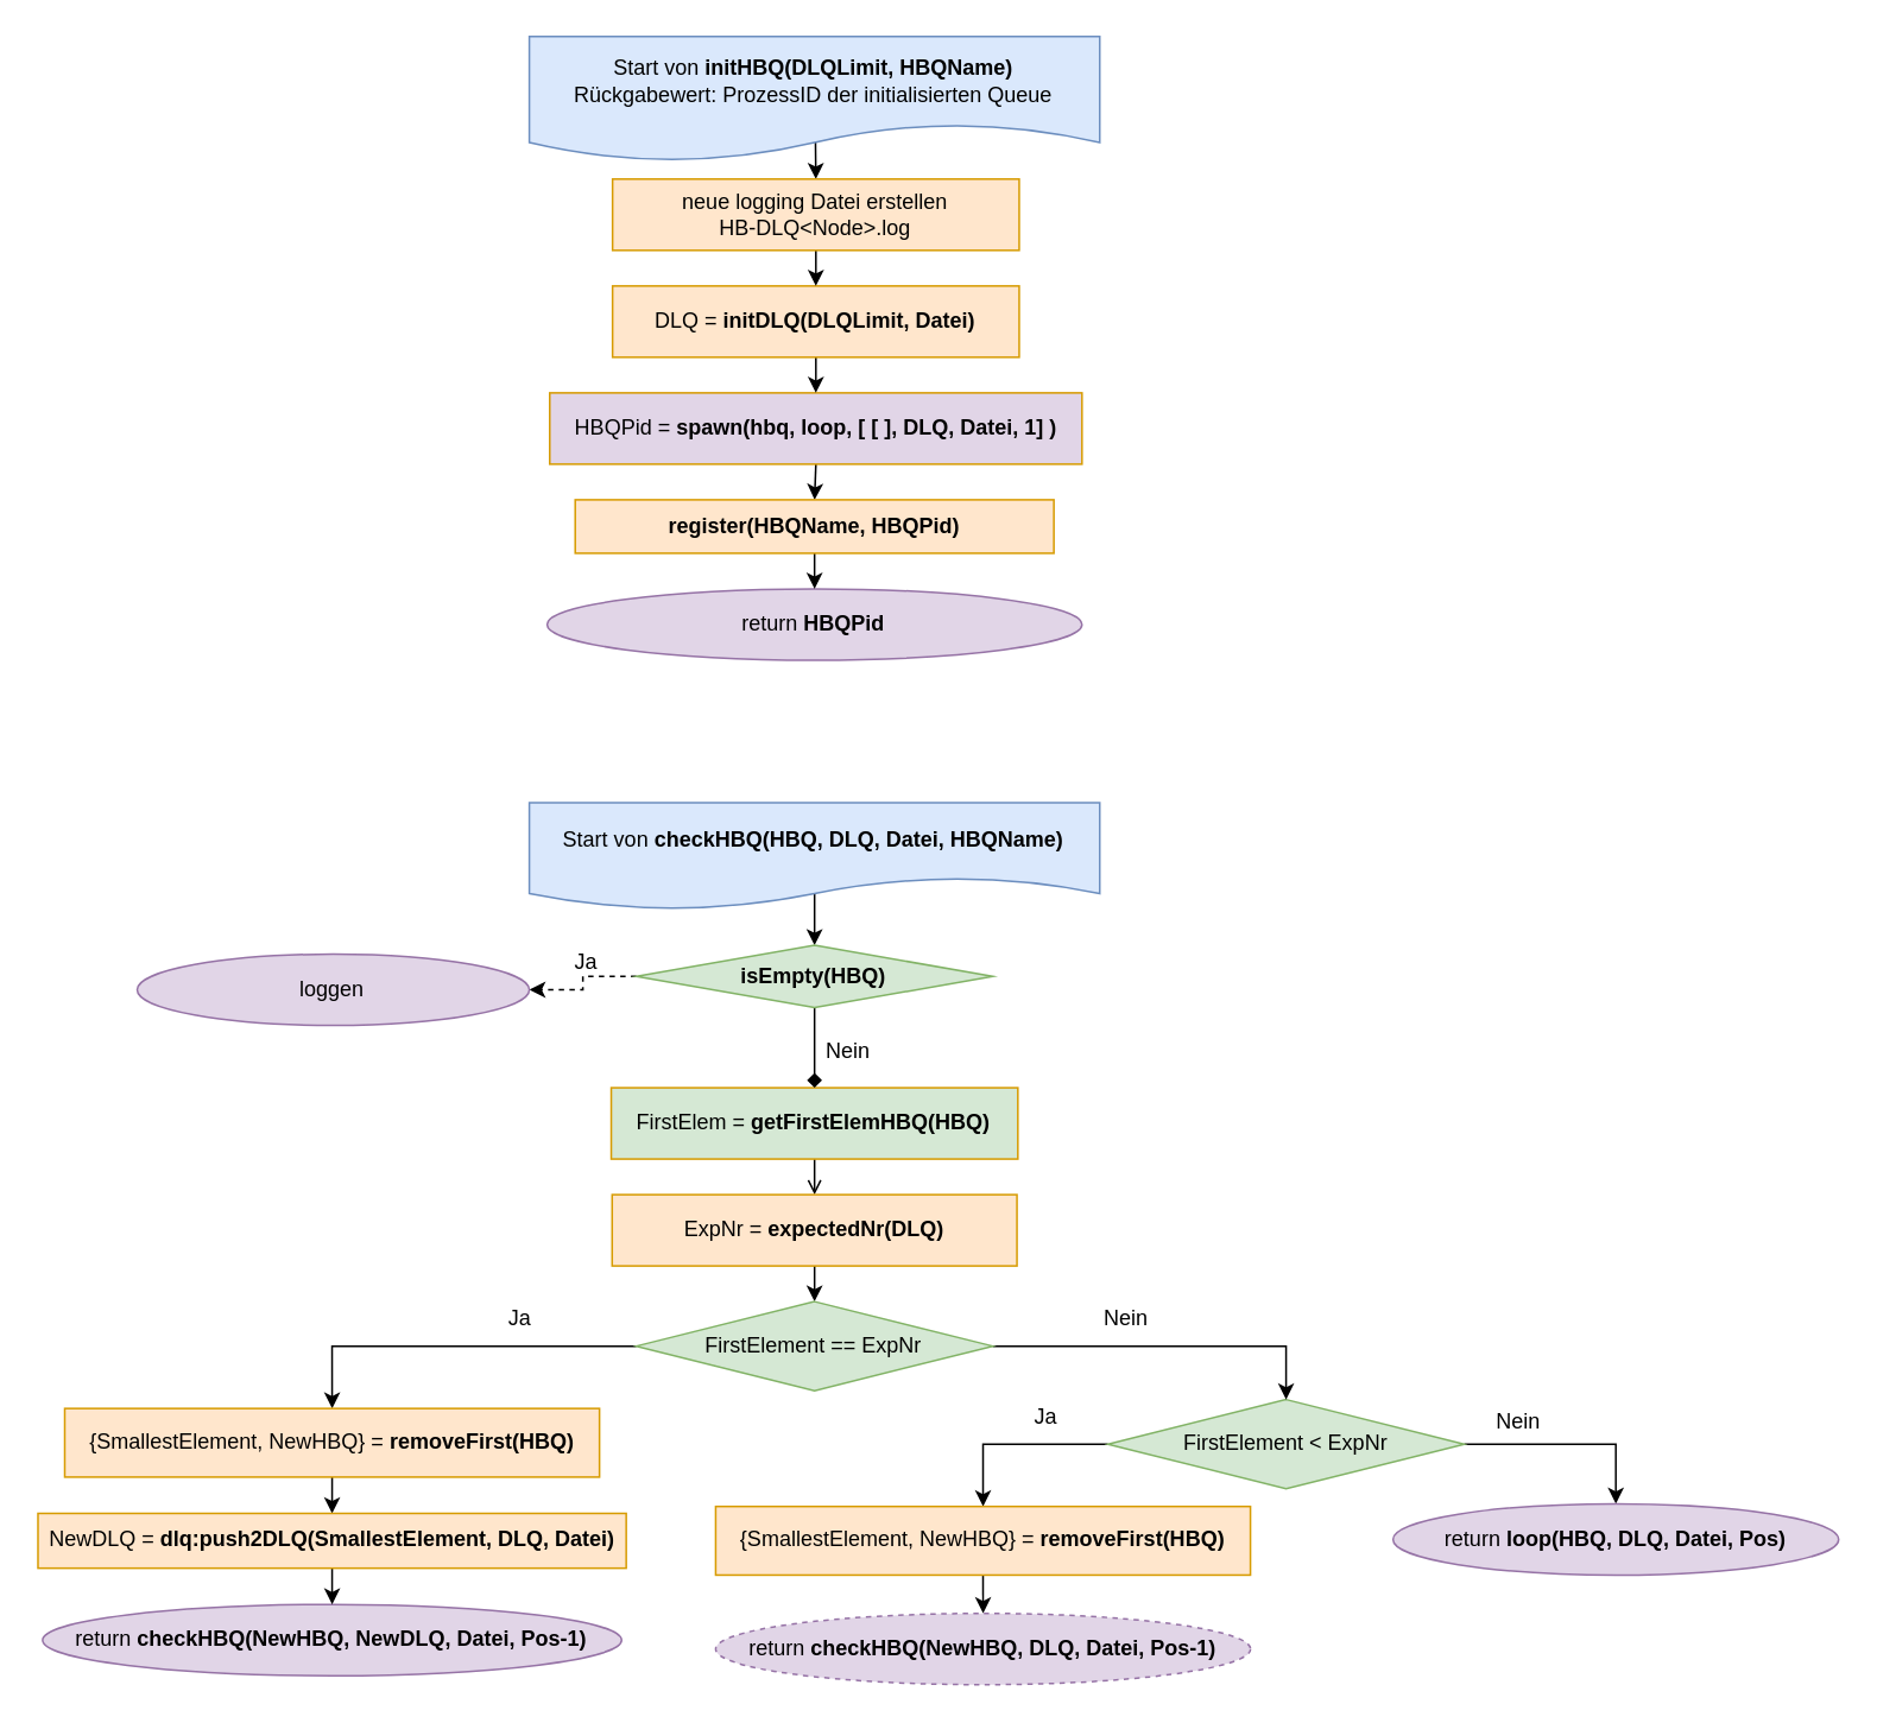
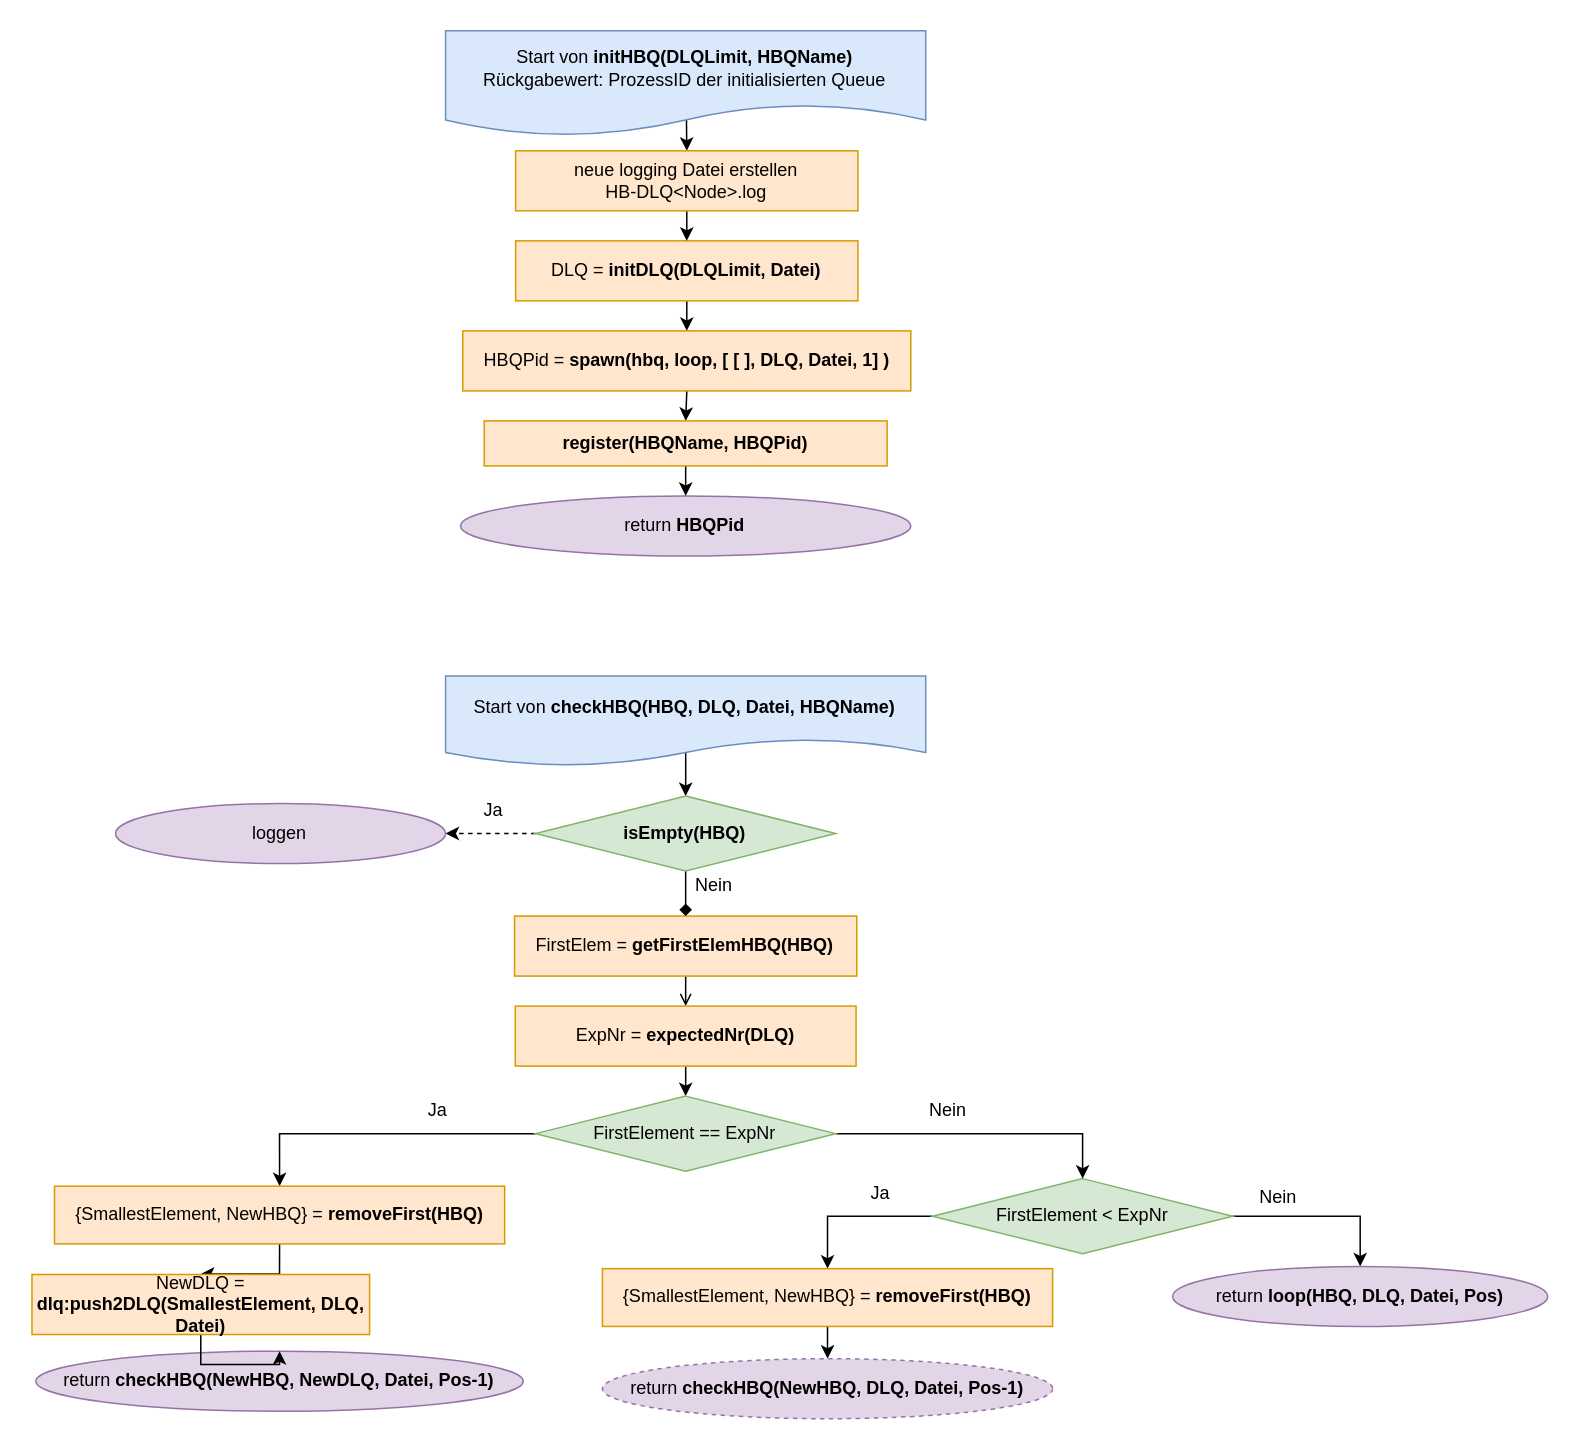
  <mxCell id="0" />
  <mxCell id="1" parent="0" />
  <mxCell id="2" style="edgeStyle=orthogonalEdgeStyle;rounded=0;orthogonalLoop=1;jettySize=auto;html=1;exitX=0.5;exitY=0;exitDx=0;exitDy=0;entryX=0.5;entryY=0;entryDx=0;entryDy=0;" parent="1" source="3" target="12" edge="1"><mxGeometry relative="1" as="geometry"><Array as="points"><mxPoint x="457" y="30" /></Array><mxPoint x="456.5" y="110.007" as="targetPoint" /></mxGeometry></mxCell>
  <mxCell id="3" value="Start von &lt;b&gt;initHBQ(DLQLimit, HBQName)&lt;/b&gt;&lt;br&gt;Rückgabewert: ProzessID der initialisierten Queue" style="shape=document;whiteSpace=wrap;html=1;boundedLbl=1;fillColor=#dae8fc;strokeColor=#6c8ebf;" parent="1" vertex="1"><mxGeometry x="296.47" y="20" width="320" height="70" as="geometry" /></mxCell>
  <mxCell id="4" value="return &lt;b&gt;HBQPid&lt;/b&gt;" style="ellipse;whiteSpace=wrap;html=1;rounded=0;fillColor=#e1d5e7;strokeColor=#9673a6;" parent="1" vertex="1"><mxGeometry x="306.44" y="330" width="300.06" height="40" as="geometry" /></mxCell>
  <mxCell id="5" style="edgeStyle=orthogonalEdgeStyle;rounded=0;orthogonalLoop=1;jettySize=auto;html=1;exitX=0.5;exitY=1;exitDx=0;exitDy=0;entryX=0.5;entryY=0;entryDx=0;entryDy=0;" parent="1" source="6" target="8" edge="1"><mxGeometry relative="1" as="geometry"><mxPoint x="456" y="300" as="targetPoint" /></mxGeometry></mxCell>
- <mxCell id="6" value="HBQPid =&amp;nbsp;&lt;b&gt;spawn(hbq, loop, [ [ ], DLQ, Datei, 1] )&lt;/b&gt;" style="rounded=0;whiteSpace=wrap;html=1;fillColor=#e1d5e7;strokeColor=#d79b00;" parent="1" vertex="1"><mxGeometry x="307.92" y="220" width="298.59" height="40" as="geometry" /></mxCell>
+ <mxCell id="6" value="HBQPid =&amp;nbsp;&lt;b&gt;spawn(hbq, loop, [ [ ], DLQ, Datei, 1] )&lt;/b&gt;" style="rounded=0;whiteSpace=wrap;html=1;fillColor=#ffe6cc;strokeColor=#d79b00;" parent="1" vertex="1"><mxGeometry x="307.92" y="220" width="298.59" height="40" as="geometry" /></mxCell>
  <mxCell id="7" style="edgeStyle=orthogonalEdgeStyle;rounded=0;orthogonalLoop=1;jettySize=auto;html=1;exitX=0.5;exitY=1;exitDx=0;exitDy=0;entryX=0.5;entryY=0;entryDx=0;entryDy=0;" parent="1" source="8" target="4" edge="1"><mxGeometry relative="1" as="geometry" /></mxCell>
  <mxCell id="8" value="&lt;b&gt;register(HBQName, HBQPid)&lt;/b&gt;" style="rounded=0;whiteSpace=wrap;html=1;fillColor=#ffe6cc;strokeColor=#d79b00;" parent="1" vertex="1"><mxGeometry x="322.21" y="280" width="268.53" height="30" as="geometry" /></mxCell>
  <mxCell id="9" style="edgeStyle=orthogonalEdgeStyle;rounded=0;orthogonalLoop=1;jettySize=auto;html=1;exitX=0.5;exitY=1;exitDx=0;exitDy=0;entryX=0.5;entryY=0;entryDx=0;entryDy=0;" parent="1" source="10" target="6" edge="1"><mxGeometry relative="1" as="geometry" /></mxCell>
  <mxCell id="10" value="DLQ = &lt;b&gt;initDLQ(DLQLimit, Datei)&lt;/b&gt;" style="rounded=0;whiteSpace=wrap;html=1;fillColor=#ffe6cc;strokeColor=#d79b00;" parent="1" vertex="1"><mxGeometry x="343.16" y="160" width="228.12" height="40" as="geometry" /></mxCell>
  <mxCell id="11" style="edgeStyle=orthogonalEdgeStyle;rounded=0;orthogonalLoop=1;jettySize=auto;html=1;exitX=0.5;exitY=1;exitDx=0;exitDy=0;entryX=0.5;entryY=0;entryDx=0;entryDy=0;" parent="1" source="12" target="10" edge="1"><mxGeometry relative="1" as="geometry" /></mxCell>
  <mxCell id="12" value="neue logging Datei erstellen&lt;br&gt;HB-DLQ&amp;lt;Node&amp;gt;.log" style="rounded=0;whiteSpace=wrap;html=1;fillColor=#ffe6cc;strokeColor=#d79b00;" parent="1" vertex="1"><mxGeometry x="343.16" y="100" width="228.12" height="40" as="geometry" /></mxCell>
  <mxCell id="13" style="edgeStyle=orthogonalEdgeStyle;rounded=0;orthogonalLoop=1;jettySize=auto;html=1;exitX=0.5;exitY=0;exitDx=0;exitDy=0;entryX=0.5;entryY=0;entryDx=0;entryDy=0;" edge="1" parent="1" source="14" target="25"><mxGeometry relative="1" as="geometry"><Array as="points"><mxPoint x="457" y="530" /></Array></mxGeometry></mxCell>
  <mxCell id="14" value="Start von &lt;b&gt;checkHBQ(HBQ, DLQ, Datei, HBQName)&lt;/b&gt;" style="shape=document;whiteSpace=wrap;html=1;boundedLbl=1;fillColor=#dae8fc;strokeColor=#6c8ebf;" vertex="1" parent="1"><mxGeometry x="296.47" y="450" width="320" height="60" as="geometry" /></mxCell>
  <mxCell id="15" style="edgeStyle=orthogonalEdgeStyle;rounded=0;orthogonalLoop=1;jettySize=auto;html=1;exitX=0.5;exitY=1;exitDx=0;exitDy=0;entryX=0.5;entryY=0;entryDx=0;entryDy=0;endArrow=open;" edge="1" parent="1" source="16" target="22"><mxGeometry relative="1" as="geometry" /></mxCell>
- <mxCell id="16" value="FirstElem = &lt;b&gt;getFirstElemHBQ(HBQ)&lt;/b&gt;" style="rounded=0;whiteSpace=wrap;html=1;fillColor=#d5e8d4;strokeColor=#d79b00;" vertex="1" parent="1"><mxGeometry x="342.41" y="610" width="228.12" height="40" as="geometry" /></mxCell>
+ <mxCell id="16" value="FirstElem = &lt;b&gt;getFirstElemHBQ(HBQ)&lt;/b&gt;" style="rounded=0;whiteSpace=wrap;html=1;fillColor=#ffe6cc;strokeColor=#d79b00;" vertex="1" parent="1"><mxGeometry x="342.41" y="610" width="228.12" height="40" as="geometry" /></mxCell>
  <mxCell id="17" style="edgeStyle=orthogonalEdgeStyle;rounded=0;orthogonalLoop=1;jettySize=auto;html=1;exitX=0;exitY=0.5;exitDx=0;exitDy=0;entryX=0.5;entryY=0;entryDx=0;entryDy=0;" edge="1" parent="1" source="19" target="39"><mxGeometry relative="1" as="geometry" /></mxCell>
  <mxCell id="18" style="edgeStyle=orthogonalEdgeStyle;rounded=0;orthogonalLoop=1;jettySize=auto;html=1;exitX=1;exitY=0.5;exitDx=0;exitDy=0;entryX=0.5;entryY=0;entryDx=0;entryDy=0;" edge="1" parent="1" source="19" target="27"><mxGeometry relative="1" as="geometry" /></mxCell>
  <mxCell id="19" value="&lt;span style=&quot;font-weight: normal&quot;&gt;FirstElement &amp;lt; ExpNr&lt;/span&gt;" style="rhombus;whiteSpace=wrap;html=1;rounded=0;fillColor=#d5e8d4;strokeColor=#82b366;fontStyle=1" vertex="1" parent="1"><mxGeometry x="621" y="785" width="200" height="50" as="geometry" /></mxCell>
  <mxCell id="20" value="return &lt;b&gt;checkHBQ(NewHBQ, NewDLQ, Datei, Pos-1)&lt;/b&gt;" style="ellipse;whiteSpace=wrap;html=1;rounded=0;fillColor=#e1d5e7;strokeColor=#9673a6;" vertex="1" parent="1"><mxGeometry x="23.41" y="900" width="324.82" height="40" as="geometry" /></mxCell>
  <mxCell id="21" style="edgeStyle=orthogonalEdgeStyle;rounded=0;orthogonalLoop=1;jettySize=auto;html=1;exitX=0.5;exitY=1;exitDx=0;exitDy=0;entryX=0.5;entryY=0;entryDx=0;entryDy=0;" edge="1" parent="1" source="22" target="30"><mxGeometry relative="1" as="geometry" /></mxCell>
  <mxCell id="22" value="ExpNr = &lt;b&gt;expectedNr(DLQ)&lt;/b&gt;" style="rounded=0;whiteSpace=wrap;html=1;fillColor=#ffe6cc;strokeColor=#d79b00;" vertex="1" parent="1"><mxGeometry x="342.92" y="670" width="227.11" height="40" as="geometry" /></mxCell>
  <mxCell id="23" style="edgeStyle=orthogonalEdgeStyle;rounded=0;orthogonalLoop=1;jettySize=auto;html=1;exitX=0;exitY=0.5;exitDx=0;exitDy=0;entryX=1;entryY=0.5;entryDx=0;entryDy=0;dashed=1;" edge="1" parent="1" source="25" target="26"><mxGeometry relative="1" as="geometry" /></mxCell>
  <mxCell id="24" style="edgeStyle=orthogonalEdgeStyle;rounded=0;orthogonalLoop=1;jettySize=auto;html=1;exitX=0.5;exitY=1;exitDx=0;exitDy=0;entryX=0.5;entryY=0;entryDx=0;entryDy=0;endArrow=diamond;" edge="1" parent="1" source="25" target="16"><mxGeometry relative="1" as="geometry" /></mxCell>
- <mxCell id="25" value="isEmpty(HBQ)" style="rhombus;whiteSpace=wrap;html=1;rounded=0;fillColor=#d5e8d4;strokeColor=#82b366;fontStyle=1" vertex="1" parent="1"><mxGeometry x="356.47" y="530" width="200" height="35" as="geometry" /></mxCell>
+ <mxCell id="25" value="isEmpty(HBQ)" style="rhombus;whiteSpace=wrap;html=1;rounded=0;fillColor=#d5e8d4;strokeColor=#82b366;fontStyle=1" vertex="1" parent="1"><mxGeometry x="356.47" y="530" width="200" height="50" as="geometry" /></mxCell>
  <mxCell id="26" value="loggen" style="ellipse;whiteSpace=wrap;html=1;rounded=0;fillColor=#e1d5e7;strokeColor=#9673a6;" vertex="1" parent="1"><mxGeometry x="76.47" y="535" width="220" height="40" as="geometry" /></mxCell>
  <mxCell id="27" value="return &lt;b&gt;loop(HBQ, DLQ, Datei, Pos)&lt;/b&gt;" style="ellipse;whiteSpace=wrap;html=1;rounded=0;fillColor=#e1d5e7;strokeColor=#9673a6;" vertex="1" parent="1"><mxGeometry x="781" y="843.5" width="250" height="40" as="geometry" /></mxCell>
  <mxCell id="28" style="edgeStyle=orthogonalEdgeStyle;rounded=0;orthogonalLoop=1;jettySize=auto;html=1;exitX=0;exitY=0.5;exitDx=0;exitDy=0;entryX=0.5;entryY=0;entryDx=0;entryDy=0;" edge="1" parent="1" source="30" target="32"><mxGeometry relative="1" as="geometry" /></mxCell>
  <mxCell id="29" style="edgeStyle=orthogonalEdgeStyle;rounded=0;orthogonalLoop=1;jettySize=auto;html=1;exitX=1;exitY=0.5;exitDx=0;exitDy=0;entryX=0.5;entryY=0;entryDx=0;entryDy=0;" edge="1" parent="1" source="30" target="19"><mxGeometry relative="1" as="geometry"><mxPoint x="506.47" y="750" as="sourcePoint" /></mxGeometry></mxCell>
  <mxCell id="30" value="&lt;span style=&quot;font-weight: normal&quot;&gt;FirstElement == ExpNr&lt;/span&gt;" style="rhombus;whiteSpace=wrap;html=1;rounded=0;fillColor=#d5e8d4;strokeColor=#82b366;fontStyle=1" vertex="1" parent="1"><mxGeometry x="356.47" y="730" width="200" height="50" as="geometry" /></mxCell>
  <mxCell id="31" style="edgeStyle=orthogonalEdgeStyle;rounded=0;orthogonalLoop=1;jettySize=auto;html=1;exitX=0.5;exitY=1;exitDx=0;exitDy=0;entryX=0.5;entryY=0;entryDx=0;entryDy=0;" edge="1" parent="1" source="32" target="34"><mxGeometry relative="1" as="geometry" /></mxCell>
  <mxCell id="32" value="{SmallestElement, NewHBQ} = &lt;b&gt;removeFirst(HBQ)&lt;/b&gt;" style="rounded=0;whiteSpace=wrap;html=1;fillColor=#ffe6cc;strokeColor=#d79b00;" vertex="1" parent="1"><mxGeometry x="35.82" y="790" width="300" height="38.5" as="geometry" /></mxCell>
  <mxCell id="33" style="edgeStyle=orthogonalEdgeStyle;rounded=0;orthogonalLoop=1;jettySize=auto;html=1;exitX=0.5;exitY=1;exitDx=0;exitDy=0;entryX=0.5;entryY=0;entryDx=0;entryDy=0;" edge="1" parent="1" source="34" target="20"><mxGeometry relative="1" as="geometry" /></mxCell>
- <mxCell id="34" value="NewDLQ = &lt;b&gt;dlq:push2DLQ(SmallestElement, DLQ, Datei)&lt;/b&gt;" style="rounded=0;whiteSpace=wrap;html=1;fillColor=#ffe6cc;strokeColor=#d79b00;" vertex="1" parent="1"><mxGeometry x="20.82" y="848.88" width="330" height="30.75" as="geometry" /></mxCell>
+ <mxCell id="34" value="NewDLQ = &lt;b&gt;dlq:push2DLQ(SmallestElement, DLQ, Datei)&lt;/b&gt;" style="rounded=0;whiteSpace=wrap;html=1;fillColor=#ffe6cc;strokeColor=#d79b00;" vertex="1" parent="1"><mxGeometry x="20.82" y="848.88" width="225" height="40" as="geometry" /></mxCell>
  <mxCell id="35" value="Ja" style="text;html=1;align=center;verticalAlign=middle;resizable=0;points=[];autosize=1;strokeColor=none;fillColor=none;" vertex="1" parent="1"><mxGeometry x="276.44" y="730" width="30" height="20" as="geometry" /></mxCell>
  <mxCell id="36" value="Ja" style="text;html=1;align=center;verticalAlign=middle;resizable=0;points=[];autosize=1;strokeColor=none;fillColor=none;" vertex="1" parent="1"><mxGeometry x="313.16" y="530" width="30" height="20" as="geometry" /></mxCell>
  <mxCell id="37" value="Ja" style="text;html=1;align=center;verticalAlign=middle;resizable=0;points=[];autosize=1;strokeColor=none;fillColor=none;" vertex="1" parent="1"><mxGeometry x="571" y="785" width="30" height="20" as="geometry" /></mxCell>
  <mxCell id="38" style="edgeStyle=orthogonalEdgeStyle;rounded=0;orthogonalLoop=1;jettySize=auto;html=1;exitX=0.5;exitY=1;exitDx=0;exitDy=0;entryX=0.5;entryY=0;entryDx=0;entryDy=0;" edge="1" parent="1" source="39" target="40"><mxGeometry relative="1" as="geometry" /></mxCell>
  <mxCell id="39" value="{SmallestElement, NewHBQ} = &lt;b&gt;removeFirst(HBQ)&lt;/b&gt;" style="rounded=0;whiteSpace=wrap;html=1;fillColor=#ffe6cc;strokeColor=#d79b00;" vertex="1" parent="1"><mxGeometry x="401" y="845" width="300" height="38.5" as="geometry" /></mxCell>
  <mxCell id="40" value="return &lt;b&gt;checkHBQ(NewHBQ, DLQ, Datei, Pos-1)&lt;/b&gt;" style="ellipse;whiteSpace=wrap;html=1;rounded=0;fillColor=#e1d5e7;strokeColor=#9673a6;dashed=1;" vertex="1" parent="1"><mxGeometry x="401" y="905" width="300.06" height="40" as="geometry" /></mxCell>
  <mxCell id="41" value="Nein" style="text;html=1;align=center;verticalAlign=middle;resizable=0;points=[];autosize=1;strokeColor=none;fillColor=none;" vertex="1" parent="1"><mxGeometry x="831" y="788" width="40" height="20" as="geometry" /></mxCell>
  <mxCell id="42" value="Nein" style="text;html=1;align=center;verticalAlign=middle;resizable=0;points=[];autosize=1;strokeColor=none;fillColor=none;" vertex="1" parent="1"><mxGeometry x="455" y="580" width="40" height="20" as="geometry" /></mxCell>
  <mxCell id="43" value="Nein" style="text;html=1;align=center;verticalAlign=middle;resizable=0;points=[];autosize=1;strokeColor=none;fillColor=none;" vertex="1" parent="1"><mxGeometry x="611.03" y="730" width="40" height="20" as="geometry" /></mxCell>
